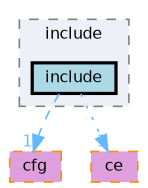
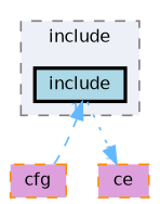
  digraph {
    compound=true
    node [color=darkorange fillcolor=plum fontname=Helvetica fontsize=10 shape=box style="filled,dashed"]
    edge [color=steelblue1 fontcolor=steelblue1 fontname=Helvetica fontsize=10 headlabel=1 labeldistance=1.5 labelfontname=Helvetica labelfontsize=10]
    n1 [color=black fillcolor=lightblue height=0.2 label=include style="filled,bold" width=0.4]
    n2 [height=0.2 label=cfg width=0.4]
    n3 [height=0.2 label=ce width=0.4]
    subgraph cluster_1 {
      bgcolor="#edf0f7"
      fontname=Helvetica
      fontsize=10
      label=include
      pencolor=grey50
      style="filled,dashed"
      n1
    }
-   n1 -> n2 [style=dashed]
+   n2 -> n1 [style=dashed]
    n1 -> n3 [style=dotted]
  }
